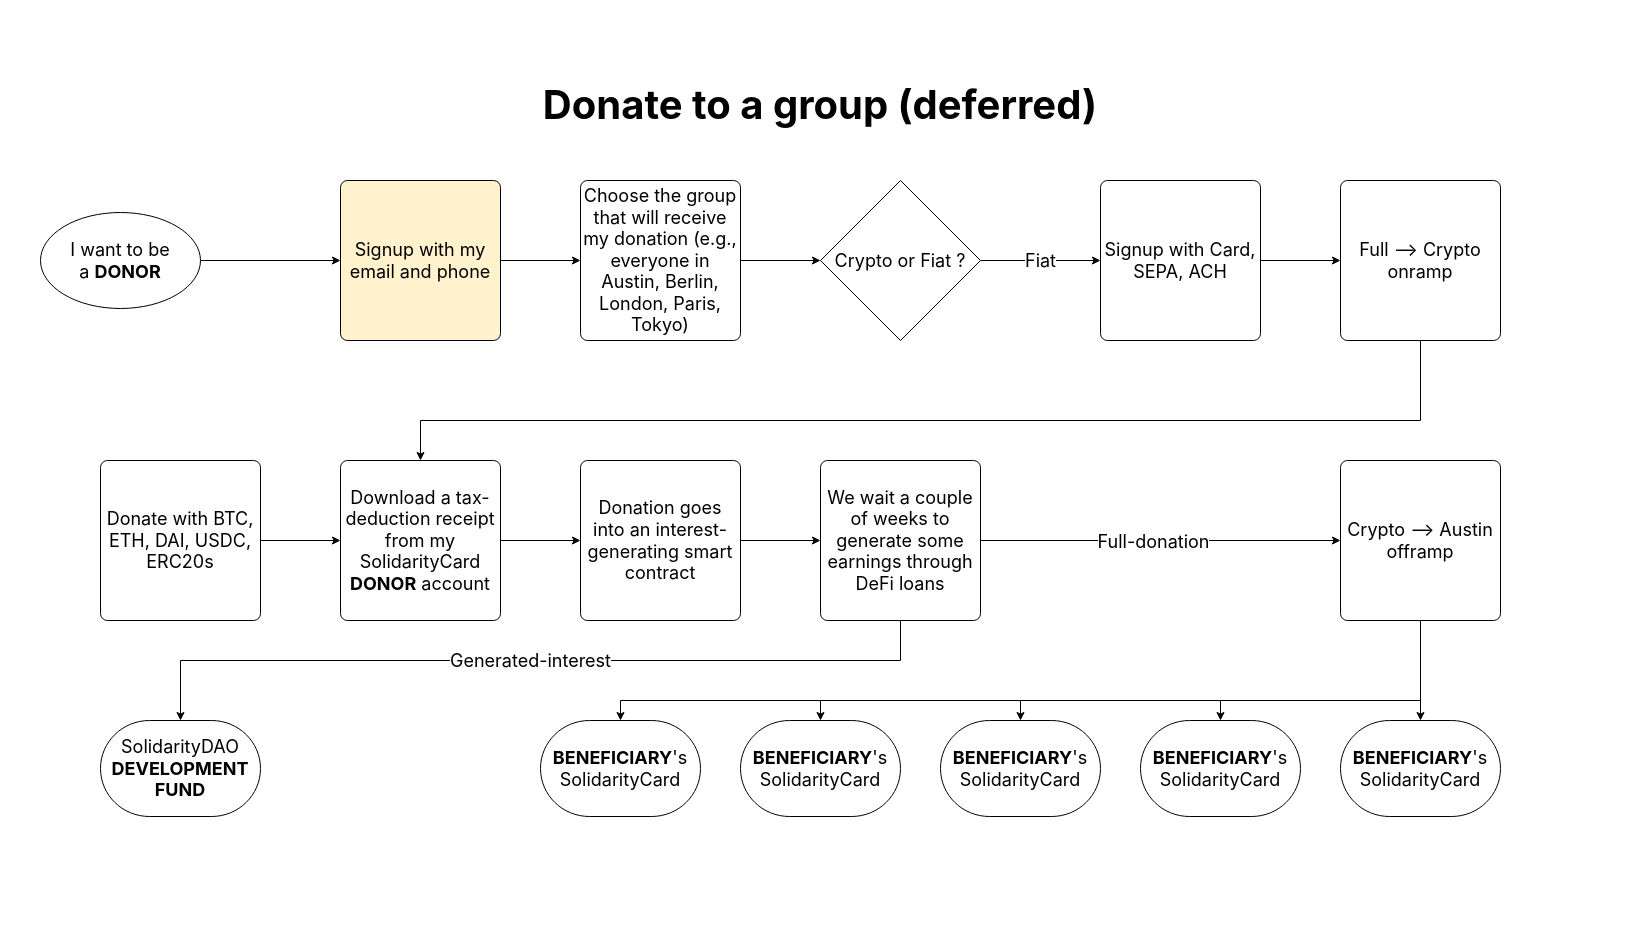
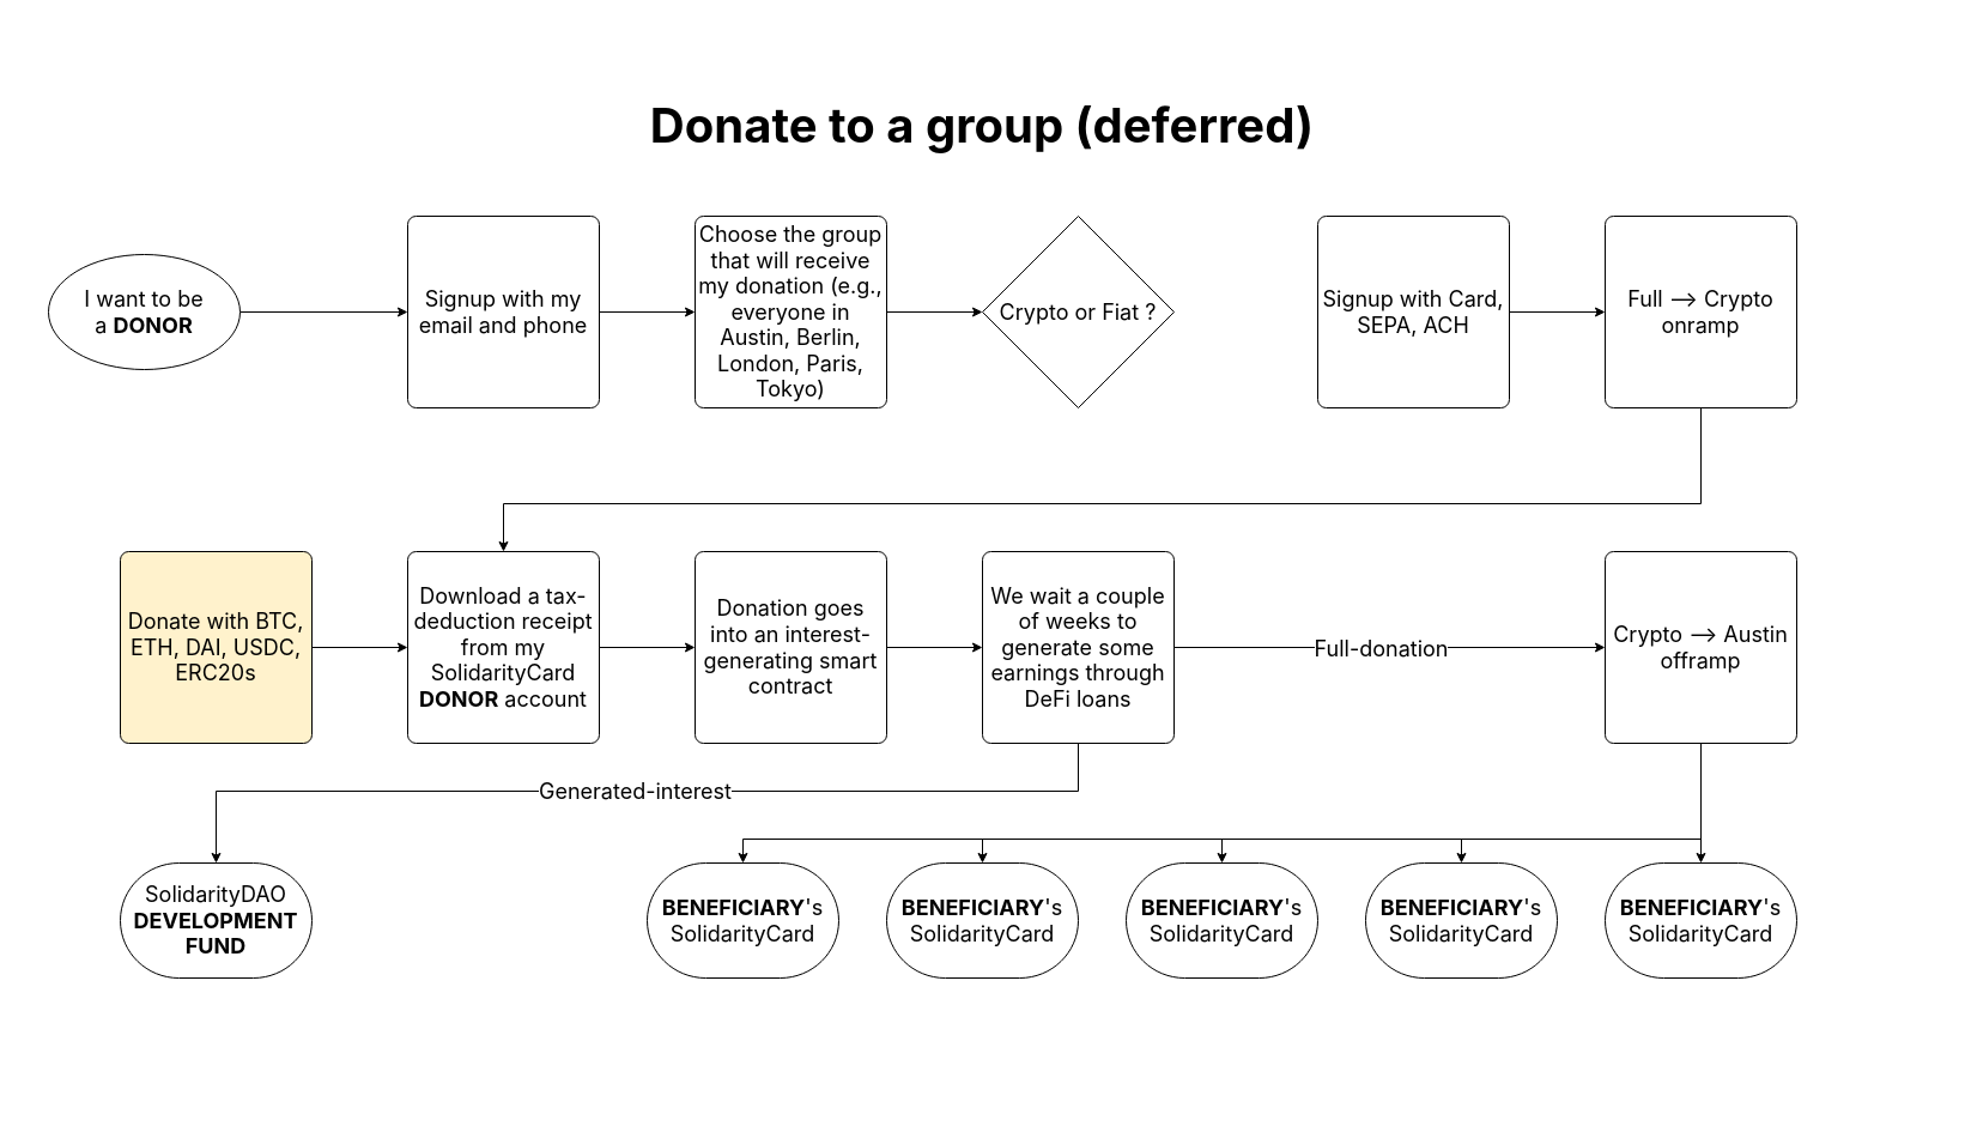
  <mxCell id="0" />
  <mxCell id="1" parent="0" />
  <mxCell id="2" value="" style="rounded=0;whiteSpace=wrap;html=1;strokeColor=none;fillColor=none;fontFamily=SF Pro Text;fontSize=18;" parent="1" vertex="1"><mxGeometry width="1599" height="898" as="geometry" x="20" y="20" /></mxCell>
  <mxCell id="3" style="edgeStyle=orthogonalEdgeStyle;rounded=0;orthogonalLoop=1;jettySize=auto;html=1;exitX=1;exitY=0.5;exitDx=0;exitDy=0;exitPerimeter=0;entryX=0;entryY=0.5;entryDx=0;entryDy=0;fontSize=18;fontFamily=SF Pro Text;" parent="1" source="4" target="6" edge="1"><mxGeometry relative="1" as="geometry" /></mxCell>
  <mxCell id="4" value="&lt;font style=&quot;font-size: 18px&quot;&gt;I want to be a&amp;nbsp;&lt;b style=&quot;font-size: 18px&quot;&gt;DONOR&lt;/b&gt;&lt;/font&gt;" style="strokeWidth=1;html=1;shape=mxgraph.flowchart.start_1;whiteSpace=wrap;fontSize=18;fontFamily=SF Pro Text;aspect=fixed;" parent="1" vertex="1"><mxGeometry x="40" y="212" width="160" height="96" as="geometry" /></mxCell>
  <mxCell id="5" value="" style="edgeStyle=orthogonalEdgeStyle;rounded=0;orthogonalLoop=1;jettySize=auto;html=1;fontSize=18;fontFamily=SF Pro Text;" parent="1" source="6" target="8" edge="1"><mxGeometry relative="1" as="geometry" /></mxCell>
- <mxCell id="6" value="Signup with my email and phone" style="rounded=1;whiteSpace=wrap;html=1;absoluteArcSize=1;arcSize=14;strokeWidth=1;shadow=0;fontFamily=SF Pro Text;fontSize=18;aspect=fixed;fillColor=#fff2cc;" parent="1" vertex="1"><mxGeometry x="340" y="180" width="160" height="160" as="geometry" /></mxCell>
+ <mxCell id="6" value="Signup with my email and phone" style="rounded=1;whiteSpace=wrap;html=1;absoluteArcSize=1;arcSize=14;strokeWidth=1;shadow=0;fontFamily=SF Pro Text;fontSize=18;aspect=fixed;" parent="1" vertex="1"><mxGeometry x="340" y="180" width="160" height="160" as="geometry" /></mxCell>
  <mxCell id="7" style="edgeStyle=orthogonalEdgeStyle;rounded=0;orthogonalLoop=1;jettySize=auto;html=1;exitX=1;exitY=0.5;exitDx=0;exitDy=0;entryX=0;entryY=0.5;entryDx=0;entryDy=0;entryPerimeter=0;fontSize=18;fontFamily=SF Pro Text;" parent="1" source="8" target="10" edge="1"><mxGeometry relative="1" as="geometry" /></mxCell>
  <mxCell id="8" value="Choose the group that will receive my donation (e.g., everyone in Austin, Berlin, London, Paris, Tokyo)" style="rounded=1;whiteSpace=wrap;html=1;absoluteArcSize=1;arcSize=14;strokeWidth=1;shadow=0;fontFamily=SF Pro Text;fontSize=18;aspect=fixed;" parent="1" vertex="1"><mxGeometry x="580" y="180" width="160" height="160" as="geometry" /></mxCell>
- <mxCell id="9" value="Fiat" style="edgeStyle=orthogonalEdgeStyle;rounded=0;orthogonalLoop=1;jettySize=auto;html=1;exitX=1;exitY=0.5;exitDx=0;exitDy=0;exitPerimeter=0;entryX=0;entryY=0.5;entryDx=0;entryDy=0;fontSize=18;fontFamily=SF Pro Text;" parent="1" source="10" target="12" edge="1"><mxGeometry relative="1" as="geometry" /></mxCell>
  <mxCell id="10" value="Crypto or Fiat ?" style="strokeWidth=1;html=1;shape=mxgraph.flowchart.decision;whiteSpace=wrap;fontSize=18;fontFamily=SF Pro Text;aspect=fixed;" parent="1" vertex="1"><mxGeometry x="820" y="180" width="160" height="160" as="geometry" /></mxCell>
  <mxCell id="11" value="" style="edgeStyle=orthogonalEdgeStyle;rounded=0;orthogonalLoop=1;jettySize=auto;html=1;fontSize=18;fontFamily=SF Pro Text;" parent="1" source="12" target="14" edge="1"><mxGeometry relative="1" as="geometry" /></mxCell>
  <mxCell id="12" value="Signup with Card, SEPA, ACH" style="rounded=1;whiteSpace=wrap;html=1;absoluteArcSize=1;arcSize=14;strokeWidth=1;shadow=0;fontFamily=SF Pro Text;fontSize=18;aspect=fixed;" parent="1" vertex="1"><mxGeometry x="1100" y="180" width="160" height="160" as="geometry" /></mxCell>
  <mxCell id="13" style="edgeStyle=orthogonalEdgeStyle;rounded=0;orthogonalLoop=1;jettySize=auto;html=1;exitX=0.5;exitY=1;exitDx=0;exitDy=0;entryX=0.5;entryY=0;entryDx=0;entryDy=0;fontSize=18;fontFamily=SF Pro Text;" parent="1" source="14" target="18" edge="1"><mxGeometry relative="1" as="geometry"><Array as="points"><mxPoint x="1420" y="420" /><mxPoint x="420" y="420" /></Array></mxGeometry></mxCell>
  <mxCell id="14" value="Full --&amp;gt; Crypto onramp" style="rounded=1;whiteSpace=wrap;html=1;absoluteArcSize=1;arcSize=14;strokeWidth=1;shadow=0;fontFamily=SF Pro Text;fontSize=18;aspect=fixed;" parent="1" vertex="1"><mxGeometry x="1340" y="180" width="160" height="160" as="geometry" /></mxCell>
  <mxCell id="15" value="" style="edgeStyle=orthogonalEdgeStyle;rounded=0;orthogonalLoop=1;jettySize=auto;html=1;fontSize=18;fontFamily=SF Pro Text;" parent="1" source="16" target="18" edge="1"><mxGeometry relative="1" as="geometry" /></mxCell>
- <mxCell id="16" value="Donate with BTC, ETH, DAI, USDC, ERC20s" style="rounded=1;whiteSpace=wrap;html=1;absoluteArcSize=1;arcSize=14;strokeWidth=1;shadow=0;fontFamily=SF Pro Text;fontSize=18;aspect=fixed;" parent="1" vertex="1"><mxGeometry x="100" y="460" width="160" height="160" as="geometry" /></mxCell>
+ <mxCell id="16" value="Donate with BTC, ETH, DAI, USDC, ERC20s" style="rounded=1;whiteSpace=wrap;html=1;absoluteArcSize=1;arcSize=14;strokeWidth=1;shadow=0;fontFamily=SF Pro Text;fontSize=18;aspect=fixed;fillColor=#fff2cc;" parent="1" vertex="1"><mxGeometry x="100" y="460" width="160" height="160" as="geometry" /></mxCell>
  <mxCell id="17" value="" style="edgeStyle=orthogonalEdgeStyle;rounded=0;orthogonalLoop=1;jettySize=auto;html=1;fontSize=18;fontFamily=SF Pro Text;" parent="1" source="18" target="20" edge="1"><mxGeometry relative="1" as="geometry" /></mxCell>
  <mxCell id="18" value="Download a tax-deduction receipt from my SolidarityCard &lt;b&gt;DONOR&lt;/b&gt; account" style="rounded=1;whiteSpace=wrap;html=1;absoluteArcSize=1;arcSize=14;strokeWidth=1;shadow=0;fontFamily=SF Pro Text;fontSize=18;aspect=fixed;" parent="1" vertex="1"><mxGeometry x="340" y="460" width="160" height="160" as="geometry" /></mxCell>
  <mxCell id="19" value="" style="edgeStyle=orthogonalEdgeStyle;rounded=0;orthogonalLoop=1;jettySize=auto;html=1;fontSize=18;fontFamily=SF Pro Text;" parent="1" source="20" target="24" edge="1"><mxGeometry relative="1" as="geometry" /></mxCell>
  <mxCell id="20" value="Donation goes into an interest-generating smart contract" style="rounded=1;whiteSpace=wrap;html=1;absoluteArcSize=1;arcSize=14;strokeWidth=1;shadow=0;fontFamily=SF Pro Text;fontSize=18;aspect=fixed;" parent="1" vertex="1"><mxGeometry x="580" y="460" width="160" height="160" as="geometry" /></mxCell>
  <mxCell id="21" value="" style="edgeStyle=orthogonalEdgeStyle;rounded=0;orthogonalLoop=1;jettySize=auto;html=1;fontSize=18;fontFamily=SF Pro Text;" parent="1" source="24" target="30" edge="1"><mxGeometry relative="1" as="geometry" /></mxCell>
  <mxCell id="22" value="Full-donation" style="text;html=1;align=center;verticalAlign=middle;resizable=0;points=[];labelBackgroundColor=#ffffff;fontSize=18;fontFamily=SF Pro Text;" parent="21" vertex="1" connectable="0"><mxGeometry x="-0.045" relative="1" as="geometry"><mxPoint as="offset" /></mxGeometry></mxCell>
  <mxCell id="23" value="Generated-interest" style="edgeStyle=orthogonalEdgeStyle;rounded=0;orthogonalLoop=1;jettySize=auto;html=1;exitX=0.5;exitY=1;exitDx=0;exitDy=0;entryX=0.5;entryY=0;entryDx=0;entryDy=0;entryPerimeter=0;fontSize=18;fontFamily=SF Pro Text;" parent="1" source="24" target="32" edge="1"><mxGeometry relative="1" as="geometry"><Array as="points"><mxPoint x="900" y="660" /><mxPoint x="180" y="660" /></Array></mxGeometry></mxCell>
  <mxCell id="24" value="We wait a couple of weeks to generate some earnings through DeFi loans" style="rounded=1;whiteSpace=wrap;html=1;absoluteArcSize=1;arcSize=14;strokeWidth=1;shadow=0;fontFamily=SF Pro Text;fontSize=18;aspect=fixed;" parent="1" vertex="1"><mxGeometry x="820" y="460" width="160" height="160" as="geometry" /></mxCell>
  <mxCell id="25" style="edgeStyle=orthogonalEdgeStyle;rounded=0;orthogonalLoop=1;jettySize=auto;html=1;exitX=0.5;exitY=1;exitDx=0;exitDy=0;entryX=0.5;entryY=0;entryDx=0;entryDy=0;entryPerimeter=0;fontSize=18;fontFamily=SF Pro Text;" parent="1" source="30" target="36" edge="1"><mxGeometry relative="1" as="geometry" /></mxCell>
  <mxCell id="26" style="edgeStyle=orthogonalEdgeStyle;rounded=0;orthogonalLoop=1;jettySize=auto;html=1;exitX=0.5;exitY=1;exitDx=0;exitDy=0;entryX=0.5;entryY=0;entryDx=0;entryDy=0;entryPerimeter=0;fontSize=18;fontFamily=SF Pro Text;" parent="1" source="30" target="35" edge="1"><mxGeometry relative="1" as="geometry"><Array as="points"><mxPoint x="1380" y="700" /><mxPoint x="1180" y="700" /></Array></mxGeometry></mxCell>
  <mxCell id="27" style="edgeStyle=orthogonalEdgeStyle;rounded=0;orthogonalLoop=1;jettySize=auto;html=1;exitX=0.5;exitY=1;exitDx=0;exitDy=0;entryX=0.5;entryY=0;entryDx=0;entryDy=0;entryPerimeter=0;fontSize=18;fontFamily=SF Pro Text;" parent="1" source="30" target="34" edge="1"><mxGeometry relative="1" as="geometry"><Array as="points"><mxPoint x="1380" y="700" /><mxPoint x="980" y="700" /></Array></mxGeometry></mxCell>
  <mxCell id="28" style="edgeStyle=orthogonalEdgeStyle;rounded=0;orthogonalLoop=1;jettySize=auto;html=1;exitX=0.5;exitY=1;exitDx=0;exitDy=0;entryX=0.5;entryY=0;entryDx=0;entryDy=0;entryPerimeter=0;fontSize=18;fontFamily=SF Pro Text;" parent="1" source="30" target="33" edge="1"><mxGeometry relative="1" as="geometry"><Array as="points"><mxPoint x="1380" y="700" /><mxPoint x="780" y="700" /></Array></mxGeometry></mxCell>
  <mxCell id="29" style="edgeStyle=orthogonalEdgeStyle;rounded=0;orthogonalLoop=1;jettySize=auto;html=1;exitX=0.5;exitY=1;exitDx=0;exitDy=0;entryX=0.5;entryY=0;entryDx=0;entryDy=0;entryPerimeter=0;fontSize=18;fontFamily=SF Pro Text;" parent="1" source="30" target="31" edge="1"><mxGeometry relative="1" as="geometry"><Array as="points"><mxPoint x="1380" y="700" /><mxPoint x="580" y="700" /></Array></mxGeometry></mxCell>
  <mxCell id="30" value="Crypto --&amp;gt; Austin offramp" style="rounded=1;whiteSpace=wrap;html=1;absoluteArcSize=1;arcSize=14;strokeWidth=1;shadow=0;fontFamily=SF Pro Text;fontSize=18;aspect=fixed;" parent="1" vertex="1"><mxGeometry x="1340" y="460" width="160" height="160" as="geometry" /></mxCell>
  <mxCell id="31" value="&lt;b&gt;BENEFICIARY&lt;/b&gt;'s SolidarityCard" style="strokeWidth=1;html=1;shape=mxgraph.flowchart.terminator;whiteSpace=wrap;fontSize=18;fontFamily=SF Pro Text;aspect=fixed;" parent="1" vertex="1"><mxGeometry x="540" y="720" width="160" height="96" as="geometry" /></mxCell>
  <mxCell id="32" value="SolidarityDAO &lt;b&gt;DEVELOPMENT FUND&lt;/b&gt;" style="strokeWidth=1;html=1;shape=mxgraph.flowchart.terminator;whiteSpace=wrap;fontSize=18;fontFamily=SF Pro Text;aspect=fixed;" parent="1" vertex="1"><mxGeometry x="100" y="720" width="160" height="96" as="geometry" /></mxCell>
  <mxCell id="33" value="&lt;b&gt;BENEFICIARY&lt;/b&gt;'s SolidarityCard" style="strokeWidth=1;html=1;shape=mxgraph.flowchart.terminator;whiteSpace=wrap;fontSize=18;fontFamily=SF Pro Text;aspect=fixed;" parent="1" vertex="1"><mxGeometry x="740" y="720" width="160" height="96" as="geometry" /></mxCell>
  <mxCell id="34" value="&lt;b&gt;BENEFICIARY&lt;/b&gt;'s SolidarityCard" style="strokeWidth=1;html=1;shape=mxgraph.flowchart.terminator;whiteSpace=wrap;fontSize=18;fontFamily=SF Pro Text;aspect=fixed;" parent="1" vertex="1"><mxGeometry x="940" y="720" width="160" height="96" as="geometry" /></mxCell>
  <mxCell id="35" value="&lt;b&gt;BENEFICIARY&lt;/b&gt;'s SolidarityCard" style="strokeWidth=1;html=1;shape=mxgraph.flowchart.terminator;whiteSpace=wrap;fontSize=18;fontFamily=SF Pro Text;aspect=fixed;" parent="1" vertex="1"><mxGeometry x="1140" y="720" width="160" height="96" as="geometry" /></mxCell>
  <mxCell id="36" value="&lt;b&gt;BENEFICIARY&lt;/b&gt;'s SolidarityCard" style="strokeWidth=1;html=1;shape=mxgraph.flowchart.terminator;whiteSpace=wrap;fontSize=18;fontFamily=SF Pro Text;aspect=fixed;" parent="1" vertex="1"><mxGeometry x="1340" y="720" width="160" height="96" as="geometry" /></mxCell>
  <mxCell id="37" value="Donate to a group (deferred)" style="text;html=1;strokeColor=none;fillColor=none;align=center;verticalAlign=middle;whiteSpace=wrap;rounded=0;fontFamily=SF Pro Text;fontSize=40;fontStyle=1" parent="1" vertex="1"><mxGeometry x="540" y="80" width="560" height="48" as="geometry" /></mxCell>
